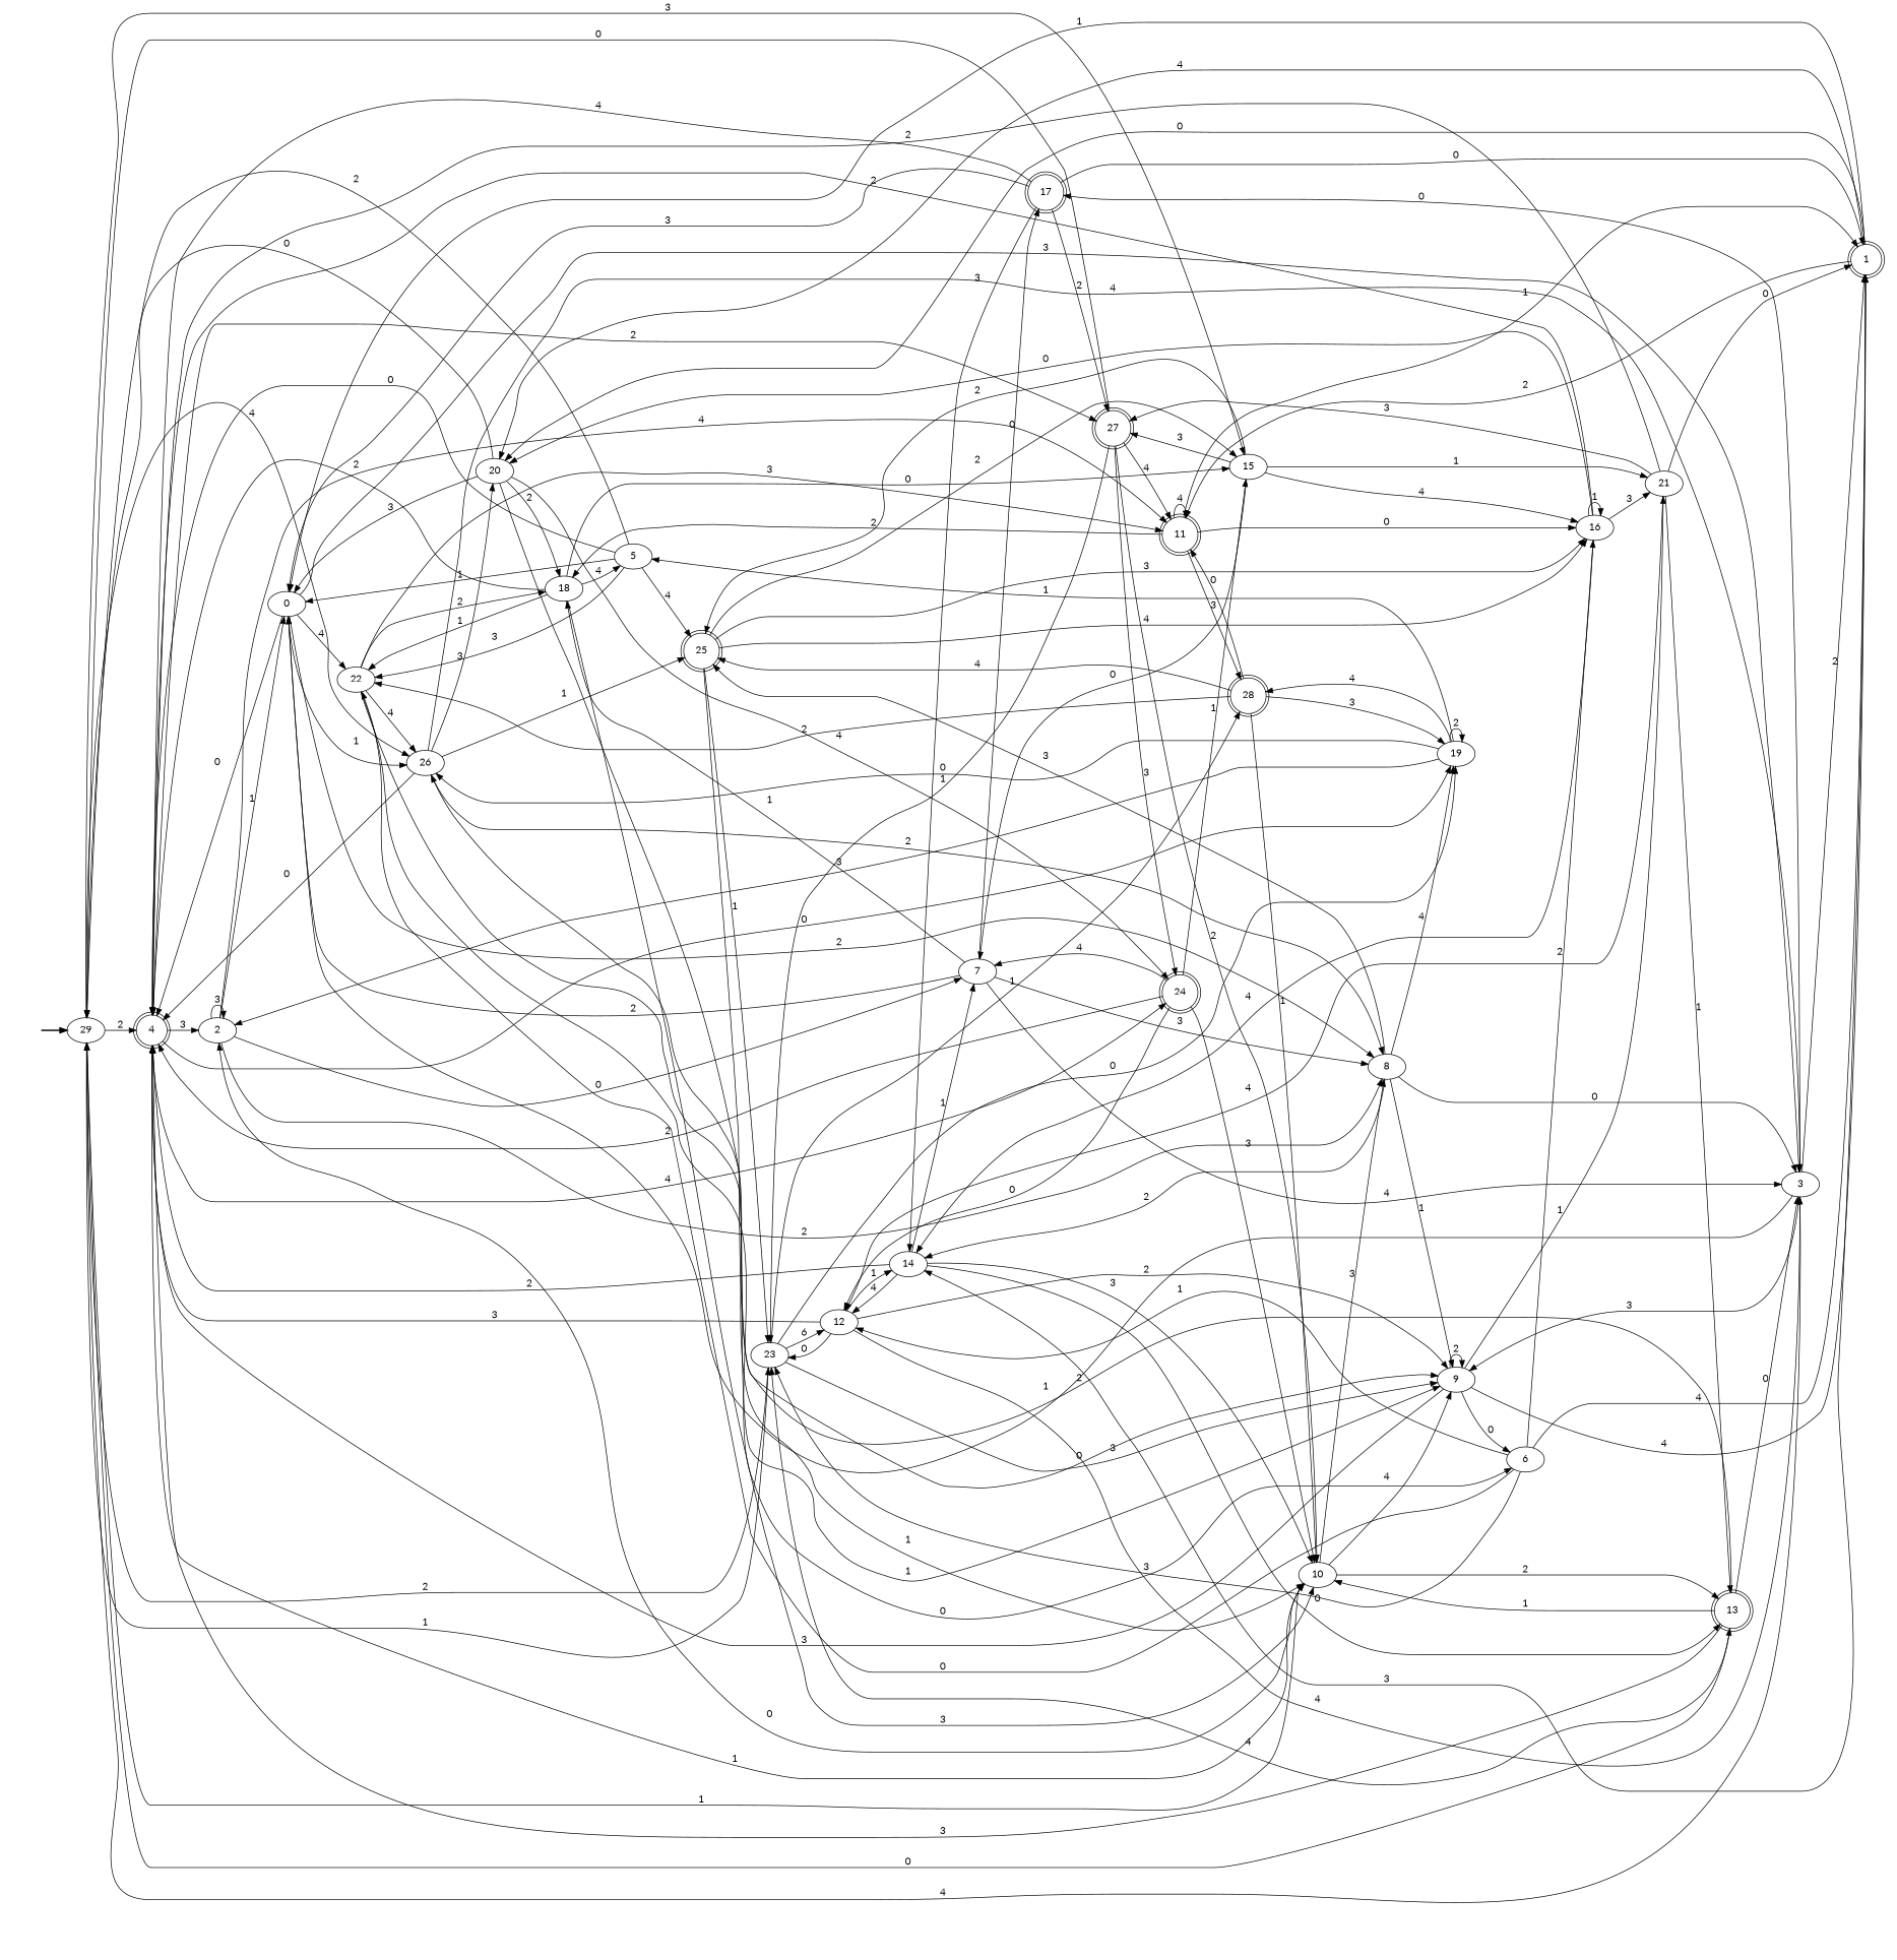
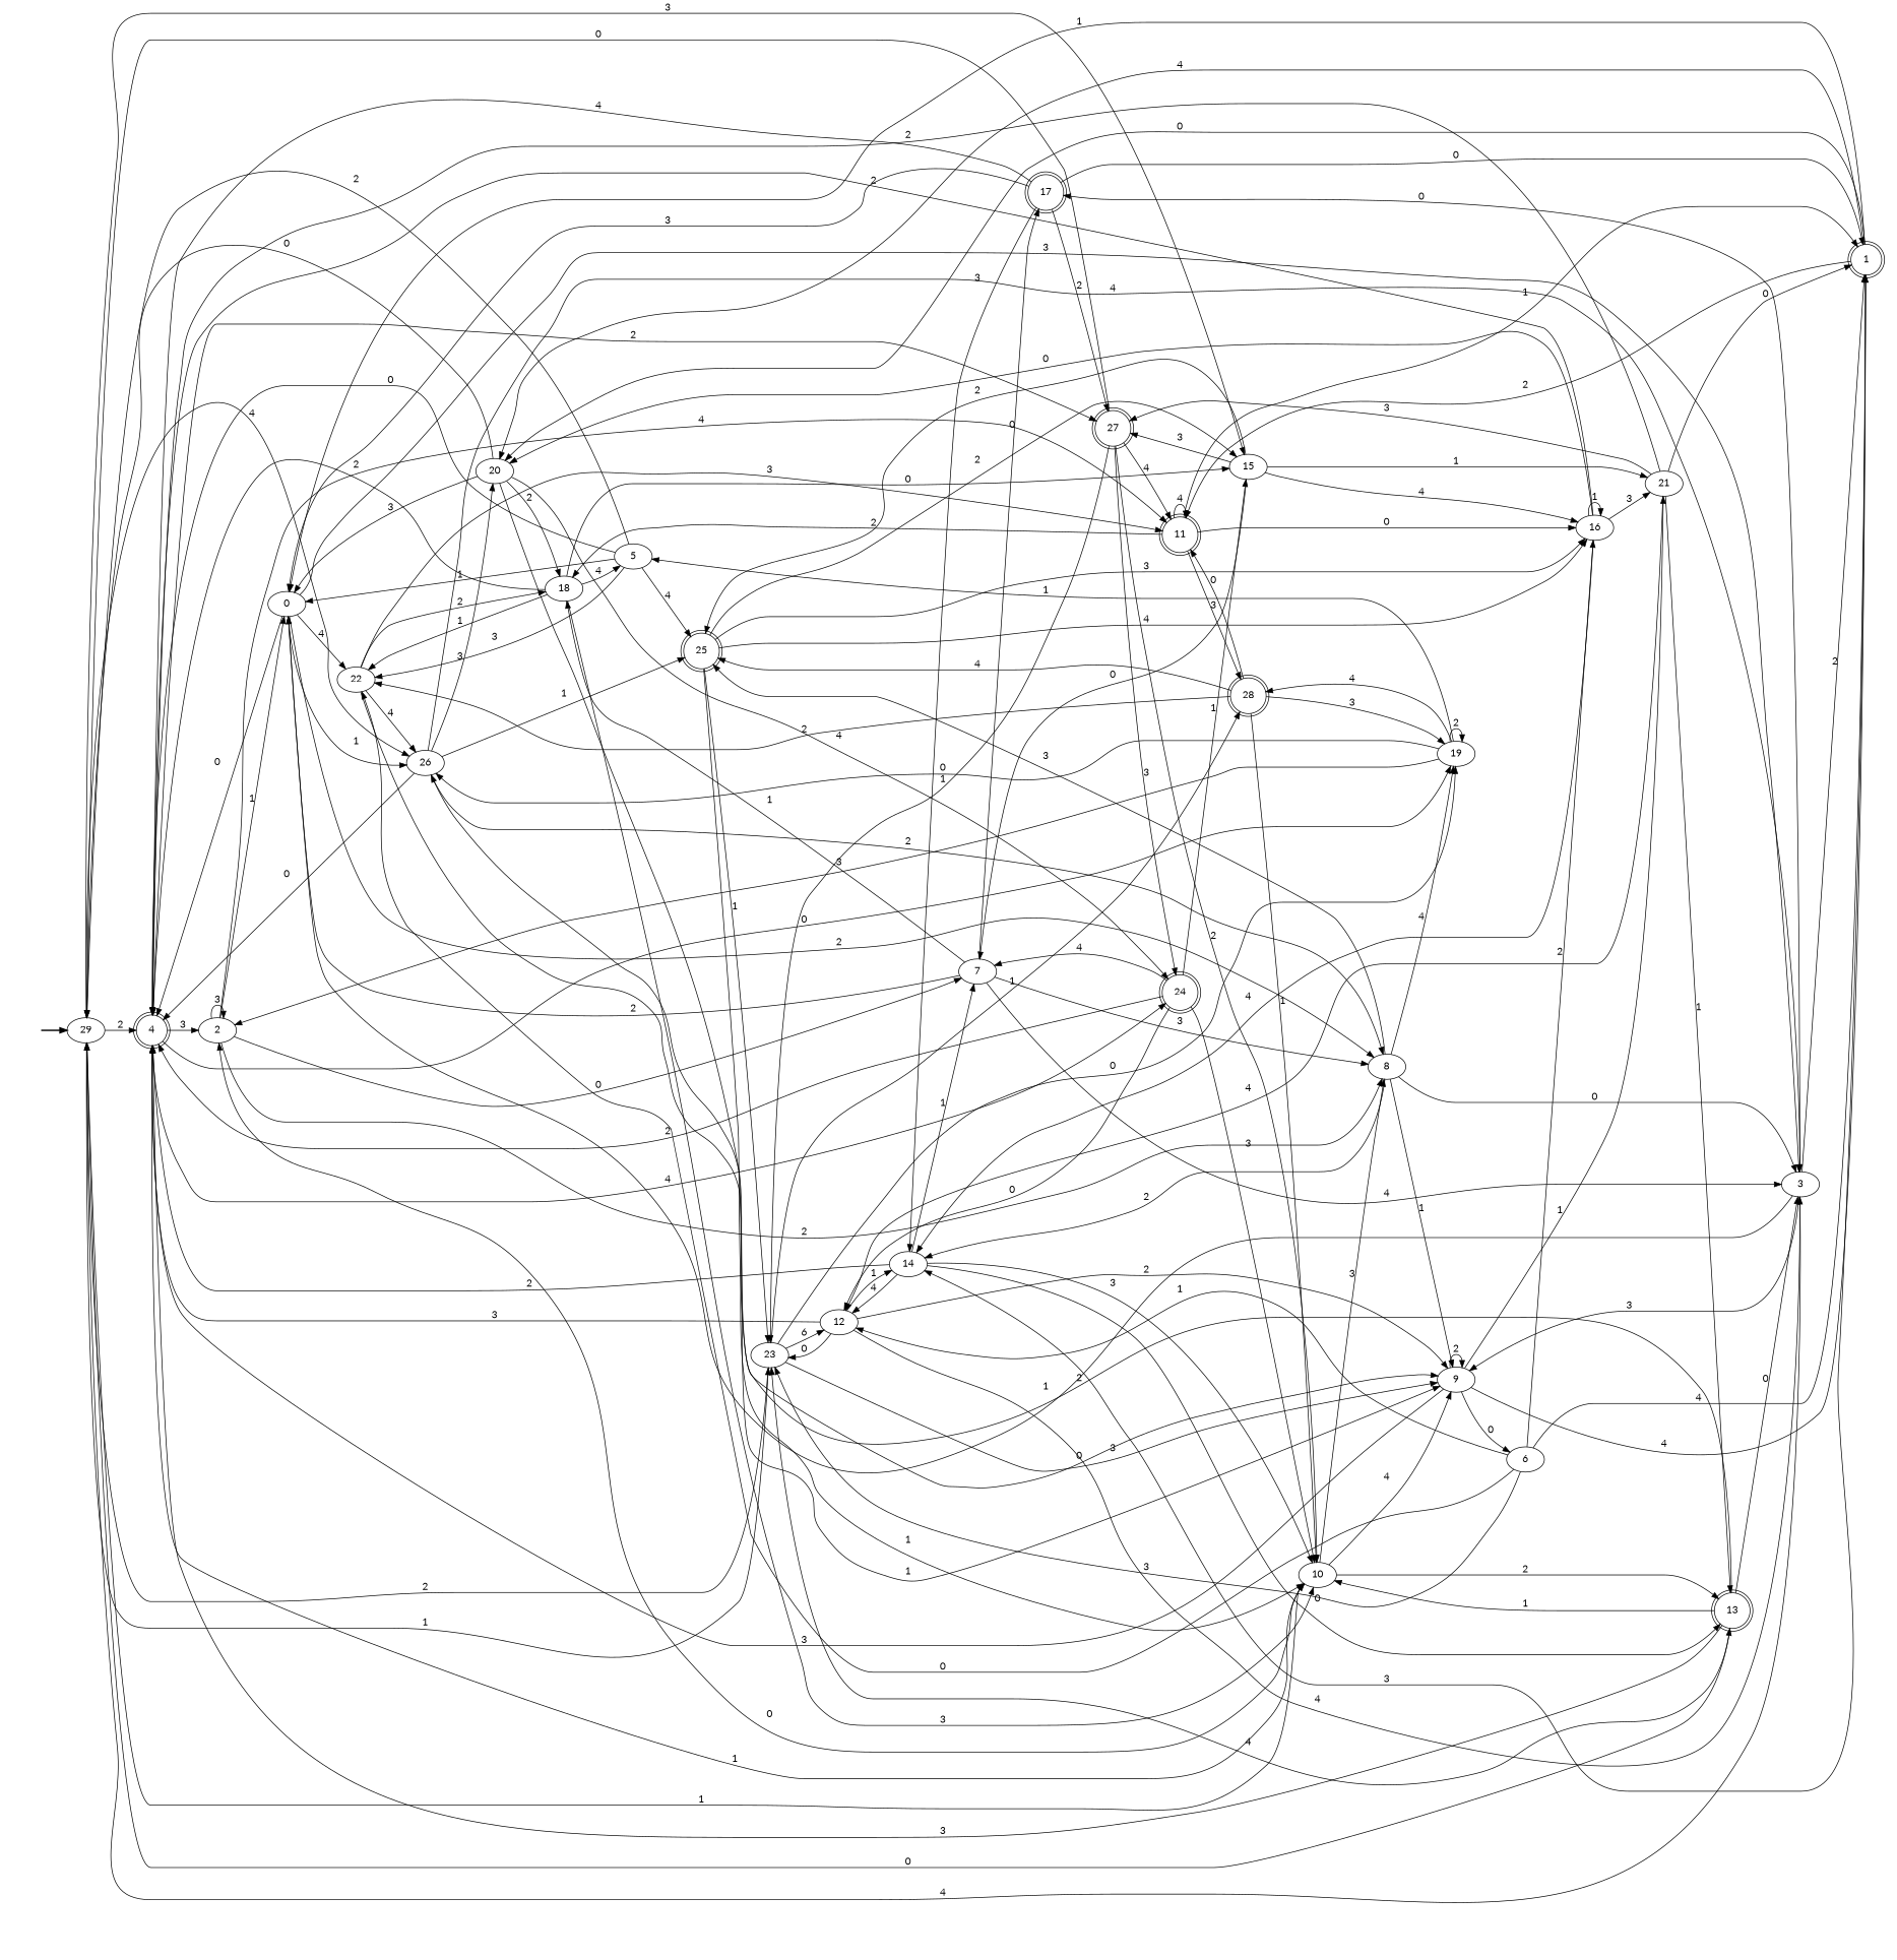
  digraph {
    fontname=Lato
    rankdir=LR
    node [fontname=Lato]
    edge [fontname=Lato]
    fake [style=invisible]
    29 [root=true]
    4 [shape=doublecircle]
    26
    23
    13 [shape=doublecircle]
    15
    0
    3
    8
    22
    1 [shape=doublecircle]
    9
    17 [shape=doublecircle]
    2
    10
    19
    24 [shape=doublecircle]
    27 [shape=doublecircle]
    14
    25 [shape=doublecircle]
    11 [shape=doublecircle]
    6
    18
    20
    16
    28 [shape=doublecircle]
    7
    12
    21
    5
    fake -> 29 [style=bold]
    29 -> 4 [label=2]
    29 -> 26 [label=4]
    29 -> 23 [label=1]
    29 -> 13 [label=0]
    29 -> 15 [label=3]
    4 -> 2 [label=3]
    4 -> 10 [label=1]
    4 -> 19 [label=0]
    4 -> 24 [label=4]
    4 -> 27 [label=2]
    26 -> 4 [label=0]
    26 -> 3 [label=4]
    26 -> 8 [label=2]
    26 -> 25 [label=1]
    26 -> 20 [label=3]
    23 -> 29 [label=2]
    23 -> 9 [label=3]
    23 -> 19 [label=0]
    23 -> 28 [label=1]
    23 -> 12 [label=6]
    13 -> 4 [label=3]
    13 -> 26 [label=2]
    13 -> 23 [label=4]
    13 -> 3 [label=0]
    13 -> 10 [label=1]
    15 -> 27 [label=3]
    15 -> 25 [label=2]
    15 -> 16 [label=4]
    15 -> 7 [label=0]
    15 -> 21 [label=1]
    0 -> 4 [label=0]
    0 -> 26 [label=1]
    0 -> 3 [label=3]
    0 -> 8 [label=2]
    0 -> 22 [label=4]
    3 -> 29 [label=4]
    3 -> 0 [label=1]
    3 -> 1 [label=2]
    3 -> 9 [label=3]
    3 -> 17 [label=0]
    8 -> 3 [label=0]
    8 -> 9 [label=1]
    8 -> 19 [label=4]
    8 -> 14 [label=2]
    8 -> 25 [label=3]
    22 -> 26 [label=4]
    22 -> 9 [label=1]
    22 -> 11 [label=3]
-   22 -> 6 [label=0]
    22 -> 18 [label=2]
    1 -> 0 [label=1]
    1 -> 14 [label=3]
    1 -> 11 [label=2]
    1 -> 20 [label=4]
    1 -> 20 [label=0]
    9 -> 4 [label=3]
    9 -> 1 [label=4]
    9 -> 9 [label=2]
    9 -> 6 [label=0]
    9 -> 21 [label=1]
    17 -> 4 [label=4]
    17 -> 0 [label=3]
    17 -> 1 [label=0]
    17 -> 27 [label=2]
    17 -> 14 [label=3]
    2 -> 0 [label=1]
    2 -> 8 [label=2]
    2 -> 2 [label=3]
    2 -> 11 [label=4]
    2 -> 7 [label=0]
    10 -> 29 [label=1]
    10 -> 13 [label=2]
    10 -> 8 [label=3]
    10 -> 9 [label=4]
    10 -> 2 [label=0]
    19 -> 26 [label=0]
    19 -> 2 [label=3]
    19 -> 19 [label=2]
    19 -> 28 [label=4]
    19 -> 5 [label=1]
    24 -> 4 [label=2]
    24 -> 15 [label=1]
    24 -> 10 [label=3]
    24 -> 7 [label=4]
    24 -> 12 [label=0]
    27 -> 29 [label=0]
    27 -> 23 [label=1]
    27 -> 10 [label=2]
    27 -> 24 [label=3]
    27 -> 11 [label=4]
    14 -> 4 [label=2]
    14 -> 13 [label=0]
    14 -> 10 [label=3]
    14 -> 7 [label=1]
    14 -> 12 [label=4]
    25 -> 23 [label=1]
    25 -> 15 [label=2]
    25 -> 9 [label=0]
    25 -> 16 [label=3]
    25 -> 16 [label=4]
    11 -> 1 [label=1]
    11 -> 11 [label=4]
    11 -> 18 [label=2]
    11 -> 16 [label=0]
    11 -> 28 [label=3]
    6 -> 23 [label=3]
    6 -> 22 [label=0]
    6 -> 1 [label=4]
    6 -> 16 [label=2]
    6 -> 12 [label=1]
    18 -> 4 [label=2]
    18 -> 15 [label=0]
    18 -> 22 [label=1]
    18 -> 10 [label=3]
    18 -> 5 [label=4]
    20 -> 29 [label=0]
    20 -> 0 [label=3]
    20 -> 10 [label=1]
    20 -> 24 [label=4]
    20 -> 18 [label=2]
    16 -> 4 [label=2]
    16 -> 14 [label=4]
    16 -> 20 [label=0]
    16 -> 16 [label=1]
    16 -> 21 [label=3]
    28 -> 22 [label=2]
    28 -> 10 [label=1]
    28 -> 19 [label=3]
    28 -> 25 [label=4]
    28 -> 11 [label=0]
    7 -> 0 [label=2]
    7 -> 3 [label=4]
    7 -> 8 [label=3]
    7 -> 17 [label=0]
    7 -> 18 [label=1]
    12 -> 4 [label=3]
    12 -> 23 [label=0]
    12 -> 3 [label=4]
    12 -> 9 [label=2]
    12 -> 14 [label=1]
    21 -> 4 [label=2]
    21 -> 13 [label=1]
    21 -> 1 [label=0]
    21 -> 27 [label=3]
    21 -> 12 [label=4]
    5 -> 29 [label=2]
    5 -> 4 [label=0]
    5 -> 0 [label=1]
    5 -> 22 [label=3]
    5 -> 25 [label=4]
  }
